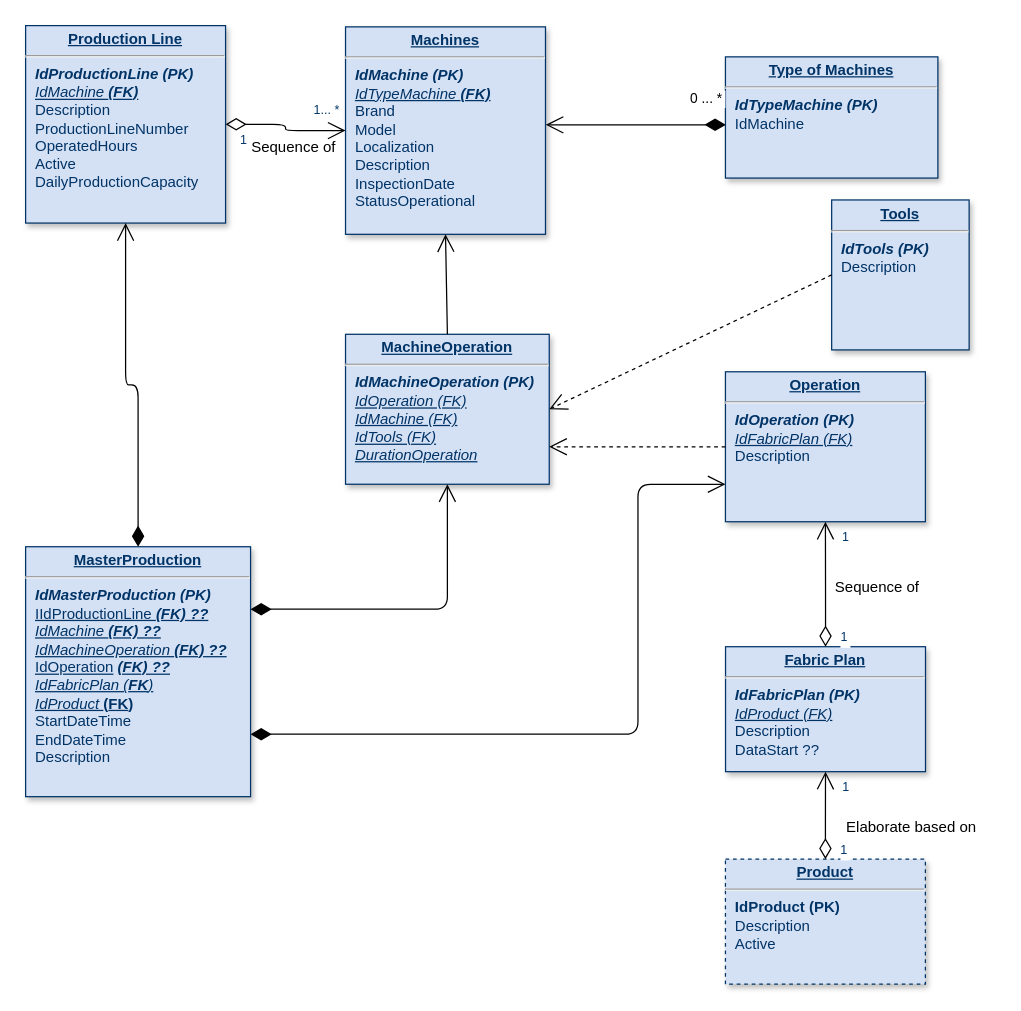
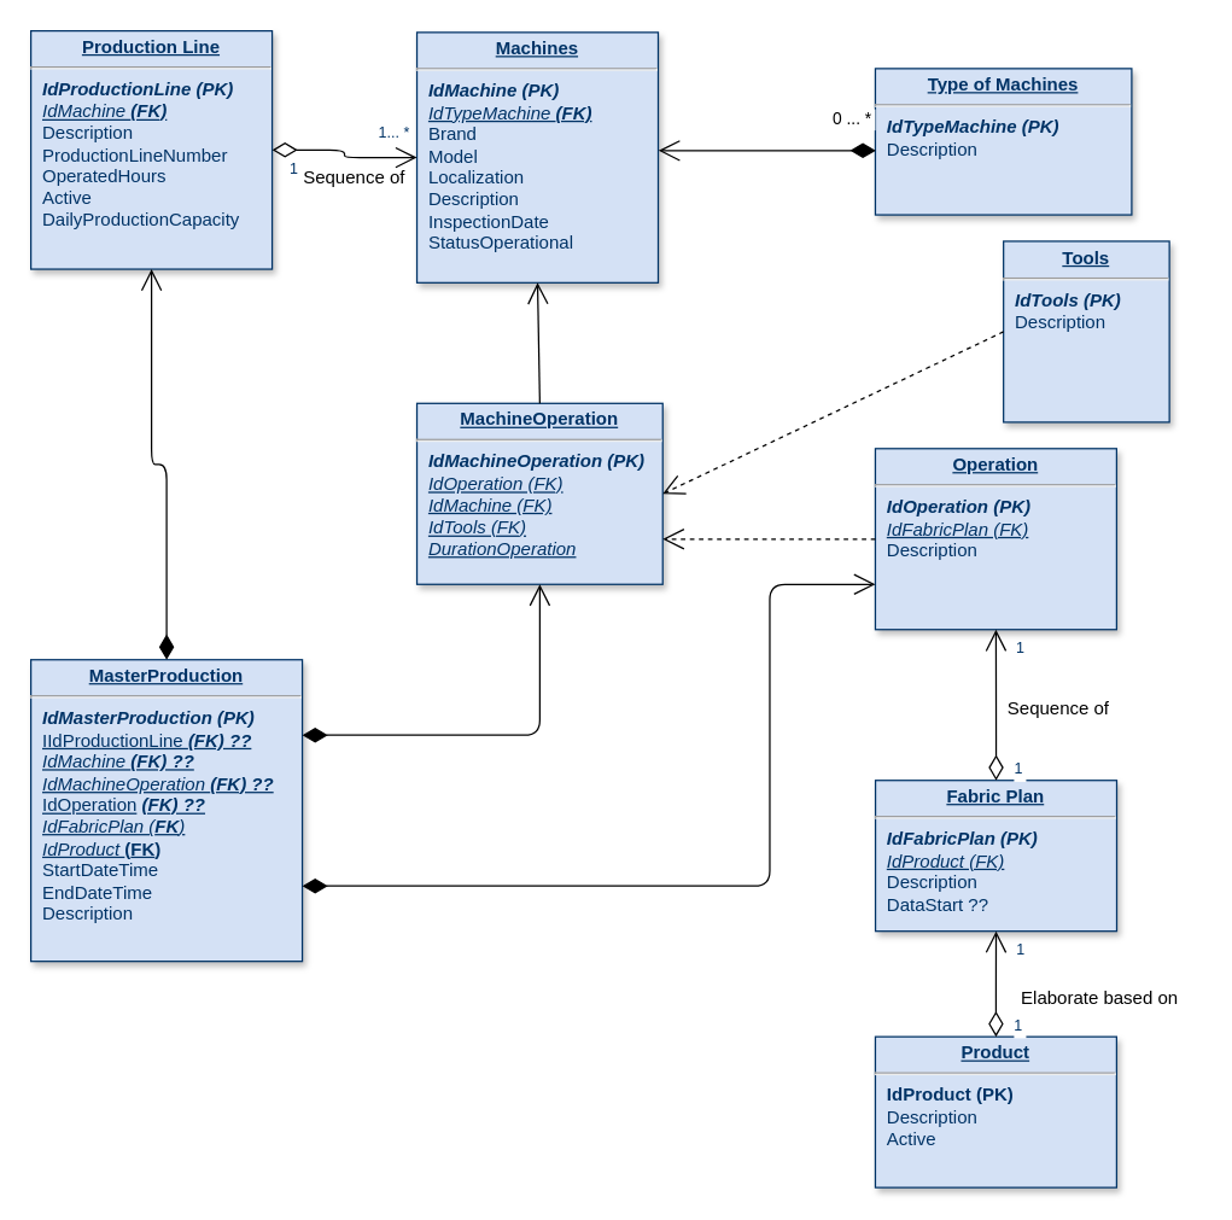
  <mxCell id="0" />
  <mxCell id="1" parent="0" />
  <mxCell id="2" value="&lt;p style=&quot;margin: 0px ; margin-top: 4px ; text-align: center ; text-decoration: underline&quot;&gt;&lt;strong&gt;Operation&lt;/strong&gt;&lt;/p&gt;&lt;hr&gt;&lt;p style=&quot;margin: 0px ; margin-left: 8px&quot;&gt;&lt;b&gt;&lt;i&gt;IdOperation (PK)&lt;/i&gt;&lt;/b&gt;&lt;/p&gt;&lt;p style=&quot;margin: 0px ; margin-left: 8px&quot;&gt;&lt;span&gt;&lt;i&gt;&lt;u&gt;IdFabricPlan (FK)&lt;/u&gt;&lt;/i&gt;&lt;/span&gt;&lt;/p&gt;&lt;p style=&quot;margin: 0px ; margin-left: 8px&quot;&gt;&lt;span&gt;Description&lt;/span&gt;&lt;/p&gt;" style="verticalAlign=top;align=left;overflow=fill;fontSize=12;fontFamily=Helvetica;html=1;strokeColor=#003366;shadow=1;fillColor=#D4E1F5;fontColor=#003366" parent="1" vertex="1"><mxGeometry x="580" y="297" width="160" height="120" as="geometry" /></mxCell>
  <mxCell id="3" value="&lt;p style=&quot;margin: 0px ; margin-top: 4px ; text-align: center ; text-decoration: underline&quot;&gt;&lt;strong&gt;MachineOperation&lt;/strong&gt;&lt;/p&gt;&lt;hr&gt;&lt;p style=&quot;margin: 0px ; margin-left: 8px&quot;&gt;&lt;i&gt;&lt;b&gt;IdMachineOperation (PK)&lt;/b&gt;&lt;/i&gt;&lt;br&gt;&lt;i&gt;&lt;u&gt;IdOperation (FK)&lt;/u&gt;&lt;/i&gt;&lt;/p&gt;&lt;p style=&quot;margin: 0px ; margin-left: 8px&quot;&gt;&lt;i&gt;&lt;u&gt;IdMachine (FK)&lt;/u&gt;&lt;/i&gt;&lt;/p&gt;&lt;p style=&quot;margin: 0px ; margin-left: 8px&quot;&gt;&lt;i&gt;&lt;u&gt;IdTools (FK)&lt;/u&gt;&lt;/i&gt;&lt;i&gt;&lt;u&gt;&lt;br&gt;&lt;/u&gt;&lt;/i&gt;&lt;/p&gt;&lt;p style=&quot;margin: 0px ; margin-left: 8px&quot;&gt;&lt;i&gt;&lt;u&gt;DurationOperation&lt;/u&gt;&lt;/i&gt;&lt;/p&gt;" style="verticalAlign=top;align=left;overflow=fill;fontSize=12;fontFamily=Helvetica;html=1;strokeColor=#003366;shadow=1;fillColor=#D4E1F5;fontColor=#003366" parent="1" vertex="1"><mxGeometry x="276" y="267" width="163" height="120" as="geometry" /></mxCell>
- <mxCell id="4" value="&lt;p style=&quot;margin: 0px ; margin-top: 4px ; text-align: center ; text-decoration: underline&quot;&gt;&lt;strong&gt;Type of Machines&lt;/strong&gt;&lt;/p&gt;&lt;hr&gt;&lt;p style=&quot;margin: 0px ; margin-left: 8px&quot;&gt;&lt;b&gt;&lt;i&gt;IdTypeMachine (PK)&lt;/i&gt;&lt;/b&gt;&lt;br&gt;&lt;/p&gt;&lt;p style=&quot;margin: 0px ; margin-left: 8px&quot;&gt;IdMachine&lt;/p&gt;" style="verticalAlign=top;align=left;overflow=fill;fontSize=12;fontFamily=Helvetica;html=1;strokeColor=#003366;shadow=1;fillColor=#D4E1F5;fontColor=#003366" parent="1" vertex="1"><mxGeometry x="580" y="45" width="170" height="97" as="geometry" /></mxCell>
+ <mxCell id="4" value="&lt;p style=&quot;margin: 0px ; margin-top: 4px ; text-align: center ; text-decoration: underline&quot;&gt;&lt;strong&gt;Type of Machines&lt;/strong&gt;&lt;/p&gt;&lt;hr&gt;&lt;p style=&quot;margin: 0px ; margin-left: 8px&quot;&gt;&lt;b&gt;&lt;i&gt;IdTypeMachine (PK)&lt;/i&gt;&lt;/b&gt;&lt;br&gt;&lt;/p&gt;&lt;p style=&quot;margin: 0px ; margin-left: 8px&quot;&gt;Description&lt;/p&gt;" style="verticalAlign=top;align=left;overflow=fill;fontSize=12;fontFamily=Helvetica;html=1;strokeColor=#003366;shadow=1;fillColor=#D4E1F5;fontColor=#003366" parent="1" vertex="1"><mxGeometry x="580" y="45" width="170" height="97" as="geometry" /></mxCell>
  <mxCell id="5" value="&lt;p style=&quot;margin: 0px ; margin-top: 4px ; text-align: center ; text-decoration: underline&quot;&gt;&lt;strong&gt;Machines&lt;/strong&gt;&lt;/p&gt;&lt;hr&gt;&lt;p style=&quot;margin: 0px ; margin-left: 8px&quot;&gt;&lt;b&gt;&lt;i&gt;IdMachine (PK)&lt;/i&gt;&lt;/b&gt;&lt;/p&gt;&lt;p style=&quot;margin: 0px ; margin-left: 8px&quot;&gt;&lt;u&gt;&lt;i&gt;IdTypeMachine&amp;nbsp;&lt;b&gt;(FK)&lt;/b&gt;&lt;/i&gt;&lt;/u&gt;&lt;/p&gt;&lt;p style=&quot;margin: 0px ; margin-left: 8px&quot;&gt;Brand&lt;/p&gt;&lt;p style=&quot;margin: 0px ; margin-left: 8px&quot;&gt;Model&lt;/p&gt;&lt;p style=&quot;margin: 0px ; margin-left: 8px&quot;&gt;Localization&lt;/p&gt;&lt;p style=&quot;margin: 0px ; margin-left: 8px&quot;&gt;Description&lt;/p&gt;&lt;p style=&quot;margin: 0px ; margin-left: 8px&quot;&gt;InspectionDate&lt;/p&gt;&lt;p style=&quot;margin: 0px ; margin-left: 8px&quot;&gt;StatusOperational&lt;/p&gt;" style="verticalAlign=top;align=left;overflow=fill;fontSize=12;fontFamily=Helvetica;html=1;strokeColor=#003366;shadow=1;fillColor=#D4E1F5;fontColor=#003366" parent="1" vertex="1"><mxGeometry x="276" y="21" width="160" height="166" as="geometry" /></mxCell>
  <mxCell id="6" value="&lt;p style=&quot;margin: 0px ; margin-top: 4px ; text-align: center ; text-decoration: underline&quot;&gt;&lt;strong&gt;Fabric Plan&lt;/strong&gt;&lt;/p&gt;&lt;hr&gt;&lt;p style=&quot;margin: 0px ; margin-left: 8px&quot;&gt;&lt;b&gt;&lt;i&gt;IdFabricPlan (PK)&lt;/i&gt;&lt;/b&gt;&lt;/p&gt;&lt;p style=&quot;margin: 0px ; margin-left: 8px&quot;&gt;&lt;i&gt;&lt;u&gt;IdProduct (FK)&lt;/u&gt;&lt;/i&gt;&lt;b&gt;&lt;i&gt;&lt;br&gt;&lt;/i&gt;&lt;/b&gt;&lt;/p&gt;&lt;p style=&quot;margin: 0px ; margin-left: 8px&quot;&gt;Description&lt;/p&gt;&lt;p style=&quot;margin: 0px ; margin-left: 8px&quot;&gt;DataStart ??&lt;/p&gt;" style="verticalAlign=top;align=left;overflow=fill;fontSize=12;fontFamily=Helvetica;html=1;strokeColor=#003366;shadow=1;fillColor=#D4E1F5;fontColor=#003366" parent="1" vertex="1"><mxGeometry x="580.08" y="517.005" width="160" height="100" as="geometry" /></mxCell>
  <mxCell id="7" value="&lt;p style=&quot;margin: 0px ; margin-top: 4px ; text-align: center ; text-decoration: underline&quot;&gt;&lt;strong&gt;Production Line&lt;/strong&gt;&lt;/p&gt;&lt;hr&gt;&lt;p style=&quot;margin: 0px ; margin-left: 8px&quot;&gt;&lt;b&gt;&lt;i&gt;IdProductionLine (PK)&lt;/i&gt;&lt;/b&gt;&lt;/p&gt;&lt;p style=&quot;margin: 0px ; margin-left: 8px&quot;&gt;&lt;i&gt;&lt;u&gt;IdMachine &lt;/u&gt;&lt;/i&gt;&lt;b&gt;&lt;i&gt;&lt;u&gt;(FK)&lt;/u&gt;&lt;/i&gt;&lt;/b&gt;&lt;/p&gt;&lt;p style=&quot;margin: 0px ; margin-left: 8px&quot;&gt;&lt;span&gt;Description&lt;/span&gt;&lt;/p&gt;&lt;p style=&quot;margin: 0px ; margin-left: 8px&quot;&gt;ProductionLineNumber&lt;/p&gt;&lt;p style=&quot;margin: 0px ; margin-left: 8px&quot;&gt;&lt;span&gt;OperatedHours&lt;/span&gt;&lt;/p&gt;&lt;p style=&quot;margin: 0px ; margin-left: 8px&quot;&gt;Active&lt;/p&gt;&lt;p style=&quot;margin: 0px ; margin-left: 8px&quot;&gt;DailyProductionCapacity&lt;/p&gt;" style="verticalAlign=top;align=left;overflow=fill;fontSize=12;fontFamily=Helvetica;html=1;strokeColor=#003366;shadow=1;fillColor=#D4E1F5;fontColor=#003366" parent="1" vertex="1"><mxGeometry x="20" y="20" width="160" height="158" as="geometry" /></mxCell>
  <mxCell id="8" value="&lt;p style=&quot;margin: 0px ; margin-top: 4px ; text-align: center ; text-decoration: underline&quot;&gt;&lt;strong&gt;MasterProduction&lt;/strong&gt;&lt;/p&gt;&lt;hr&gt;&lt;p style=&quot;margin: 0px ; margin-left: 8px&quot;&gt;&lt;b&gt;&lt;i&gt;IdMasterProduction (PK)&lt;/i&gt;&lt;/b&gt;&lt;/p&gt;&lt;p style=&quot;margin: 0px ; margin-left: 8px&quot;&gt;&lt;u&gt;IIdProductionLine &lt;/u&gt;&lt;b style=&quot;font-style: italic&quot;&gt;&lt;u&gt;(FK) ??&lt;/u&gt;&lt;/b&gt;&lt;i&gt;&lt;u&gt;&lt;br&gt;&lt;/u&gt;&lt;/i&gt;&lt;/p&gt;&lt;p style=&quot;margin: 0px 0px 0px 8px&quot;&gt;&lt;i&gt;&lt;u&gt;IdMachine&amp;nbsp;&lt;/u&gt;&lt;/i&gt;&lt;b&gt;&lt;i&gt;&lt;u&gt;(FK) ??&lt;/u&gt;&lt;/i&gt;&lt;/b&gt;&lt;/p&gt;&lt;p style=&quot;margin: 0px 0px 0px 8px&quot;&gt;&lt;u&gt;&lt;i&gt;IdMachineOperation&amp;nbsp;&lt;b&gt;(FK) ??&lt;/b&gt;&lt;/i&gt;&lt;/u&gt;&lt;b&gt;&lt;i&gt;&lt;u&gt;&lt;br&gt;&lt;/u&gt;&lt;/i&gt;&lt;/b&gt;&lt;/p&gt;&lt;p style=&quot;margin: 0px 0px 0px 8px&quot;&gt;&lt;u&gt;IdOperation&lt;/u&gt;&lt;b style=&quot;font-style: italic&quot;&gt; &lt;u&gt;(FK) ??&lt;/u&gt;&lt;/b&gt;&lt;/p&gt;&lt;p style=&quot;margin: 0px 0px 0px 8px&quot;&gt;&lt;i&gt;&lt;u&gt;IdFabricPlan (&lt;b&gt;FK&lt;/b&gt;)&lt;/u&gt;&lt;/i&gt;&lt;/p&gt;&lt;p style=&quot;margin: 0px 0px 0px 8px&quot;&gt;&lt;i&gt;&lt;u&gt;IdProduct &lt;/u&gt;&lt;/i&gt;&lt;b&gt;(&lt;u&gt;FK&lt;/u&gt;)&lt;/b&gt;&lt;/p&gt;&lt;p style=&quot;margin: 0px ; margin-left: 8px&quot;&gt;StartDateTime&lt;br&gt;EndDateTime&lt;br&gt;&lt;/p&gt;&lt;p style=&quot;margin: 0px 0px 0px 8px&quot;&gt;Description&lt;/p&gt;" style="verticalAlign=top;align=left;overflow=fill;fontSize=12;fontFamily=Helvetica;html=1;strokeColor=#003366;shadow=1;fillColor=#D4E1F5;fontColor=#003366" parent="1" vertex="1"><mxGeometry x="20" y="437" width="180" height="200" as="geometry" /></mxCell>
- <mxCell id="9" value="&lt;p style=&quot;margin: 0px ; margin-top: 4px ; text-align: center ; text-decoration: underline&quot;&gt;&lt;strong&gt;Product&lt;/strong&gt;&lt;/p&gt;&lt;hr&gt;&lt;p style=&quot;margin: 0px ; margin-left: 8px&quot;&gt;&lt;b&gt;IdProduct (PK)&lt;/b&gt;&lt;/p&gt;&lt;p style=&quot;margin: 0px ; margin-left: 8px&quot;&gt;Description&lt;/p&gt;&lt;p style=&quot;margin: 0px ; margin-left: 8px&quot;&gt;Active&lt;/p&gt;" style="verticalAlign=top;align=left;overflow=fill;fontSize=12;fontFamily=Helvetica;html=1;strokeColor=#003366;shadow=1;fillColor=#D4E1F5;fontColor=#003366;dashed=1;" parent="1" vertex="1"><mxGeometry x="580" y="687" width="160" height="100" as="geometry" /></mxCell>
+ <mxCell id="9" value="&lt;p style=&quot;margin: 0px ; margin-top: 4px ; text-align: center ; text-decoration: underline&quot;&gt;&lt;strong&gt;Product&lt;/strong&gt;&lt;/p&gt;&lt;hr&gt;&lt;p style=&quot;margin: 0px ; margin-left: 8px&quot;&gt;&lt;b&gt;IdProduct (PK)&lt;/b&gt;&lt;/p&gt;&lt;p style=&quot;margin: 0px ; margin-left: 8px&quot;&gt;Description&lt;/p&gt;&lt;p style=&quot;margin: 0px ; margin-left: 8px&quot;&gt;Active&lt;/p&gt;" style="verticalAlign=top;align=left;overflow=fill;fontSize=12;fontFamily=Helvetica;html=1;strokeColor=#003366;shadow=1;fillColor=#D4E1F5;fontColor=#003366" parent="1" vertex="1"><mxGeometry x="580" y="687" width="160" height="100" as="geometry" /></mxCell>
  <mxCell id="10" value="" style="endArrow=open;endSize=12;startArrow=diamondThin;startSize=14;startFill=0;edgeStyle=orthogonalEdgeStyle;entryX=0.5;entryY=1;entryDx=0;entryDy=0;exitX=0.5;exitY=0;exitDx=0;exitDy=0;" parent="1" source="9" target="6" edge="1"><mxGeometry x="389.36" y="400" as="geometry"><mxPoint x="590" y="547" as="sourcePoint" /><mxPoint x="529.36" y="397" as="targetPoint" /></mxGeometry></mxCell>
  <mxCell id="11" value="1" style="resizable=0;align=left;verticalAlign=top;labelBackgroundColor=#ffffff;fontSize=10;strokeColor=#003366;shadow=1;fillColor=#D4E1F5;fontColor=#003366" parent="10" connectable="0" vertex="1"><mxGeometry x="-1" relative="1" as="geometry"><mxPoint x="10.42" y="-20" as="offset" /></mxGeometry></mxCell>
  <mxCell id="12" value="1" style="resizable=0;align=right;verticalAlign=top;labelBackgroundColor=#ffffff;fontSize=10;strokeColor=#003366;shadow=1;fillColor=#D4E1F5;fontColor=#003366" parent="10" connectable="0" vertex="1"><mxGeometry x="1" relative="1" as="geometry"><mxPoint x="20.42" y="0.04" as="offset" /></mxGeometry></mxCell>
  <mxCell id="13" value="" style="endArrow=open;endSize=12;startArrow=diamondThin;startSize=14;startFill=0;edgeStyle=orthogonalEdgeStyle" parent="1" source="7" target="5" edge="1"><mxGeometry x="620" y="340" as="geometry"><mxPoint x="600" y="337" as="sourcePoint" /><mxPoint x="760" y="337" as="targetPoint" /></mxGeometry></mxCell>
  <mxCell id="14" value="1" style="resizable=0;align=left;verticalAlign=top;labelBackgroundColor=#ffffff;fontSize=10;strokeColor=#003366;shadow=1;fillColor=#D4E1F5;fontColor=#003366" parent="13" connectable="0" vertex="1"><mxGeometry x="-1" relative="1" as="geometry"><mxPoint x="10" as="offset" /></mxGeometry></mxCell>
  <mxCell id="15" value="1... *" style="resizable=0;align=right;verticalAlign=top;labelBackgroundColor=#ffffff;fontSize=10;strokeColor=#003366;shadow=1;fillColor=#D4E1F5;fontColor=#003366" parent="13" connectable="0" vertex="1"><mxGeometry x="1" relative="1" as="geometry"><mxPoint x="-3.5" y="-28.5" as="offset" /></mxGeometry></mxCell>
  <mxCell id="16" value="0 ... *" style="endArrow=open;endSize=12;startArrow=diamondThin;startSize=14;startFill=1;edgeStyle=orthogonalEdgeStyle;align=left;verticalAlign=bottom;entryX=1;entryY=0.5;entryDx=0;entryDy=0;exitX=0;exitY=0.551;exitDx=0;exitDy=0;exitPerimeter=0;" parent="1" edge="1"><mxGeometry x="-0.581" y="-12" relative="1" as="geometry"><mxPoint x="580.2" y="99.4" as="sourcePoint" /><mxPoint x="436.2" y="99.4" as="targetPoint" /><mxPoint as="offset" /><Array as="points" /></mxGeometry></mxCell>
  <mxCell id="17" value="Sequence of" style="text;html=1;resizable=0;points=[];autosize=1;align=left;verticalAlign=top;spacingTop=-4;" parent="1" vertex="1"><mxGeometry x="199" y="108" width="80" height="20" as="geometry" /></mxCell>
  <mxCell id="18" value="Elaborate based on" style="text;html=1;resizable=0;points=[];autosize=1;align=left;verticalAlign=top;spacingTop=-4;" parent="1" vertex="1"><mxGeometry x="675" y="652" width="120" height="20" as="geometry" /></mxCell>
  <mxCell id="19" value="" style="endArrow=open;endSize=12;dashed=1;entryX=1;entryY=0.75;entryDx=0;entryDy=0;exitX=0;exitY=0.5;exitDx=0;exitDy=0;" parent="1" source="2" target="3" edge="1"><mxGeometry x="57" y="41.5" as="geometry"><mxPoint x="470" y="227" as="sourcePoint" /><mxPoint x="523" y="359.5" as="targetPoint" /></mxGeometry></mxCell>
  <mxCell id="20" value="" style="endArrow=open;endSize=12;exitX=0.5;exitY=0;exitDx=0;exitDy=0;entryX=0.5;entryY=1;entryDx=0;entryDy=0;" parent="1" source="3" target="5" edge="1"><mxGeometry x="64.5" y="-36" as="geometry"><mxPoint x="530.5" y="137" as="sourcePoint" /><mxPoint x="530" y="282" as="targetPoint" /></mxGeometry></mxCell>
  <mxCell id="21" value="" style="endArrow=open;endSize=12;startArrow=diamondThin;startSize=14;startFill=0;edgeStyle=orthogonalEdgeStyle;entryX=0.5;entryY=1;entryDx=0;entryDy=0;exitX=0.5;exitY=0;exitDx=0;exitDy=0;" parent="1" source="6" target="2" edge="1"><mxGeometry x="256.36" y="215" as="geometry"><mxPoint x="410" y="477" as="sourcePoint" /><mxPoint x="526.882" y="431.647" as="targetPoint" /><Array as="points"><mxPoint x="660" y="477" /><mxPoint x="660" y="477" /></Array></mxGeometry></mxCell>
  <mxCell id="22" value="1" style="resizable=0;align=left;verticalAlign=top;labelBackgroundColor=#ffffff;fontSize=10;strokeColor=#003366;shadow=1;fillColor=#D4E1F5;fontColor=#003366" parent="21" connectable="0" vertex="1"><mxGeometry x="-1" relative="1" as="geometry"><mxPoint x="10.42" y="-20" as="offset" /></mxGeometry></mxCell>
  <mxCell id="23" value="1" style="resizable=0;align=right;verticalAlign=top;labelBackgroundColor=#ffffff;fontSize=10;strokeColor=#003366;shadow=1;fillColor=#D4E1F5;fontColor=#003366" parent="21" connectable="0" vertex="1"><mxGeometry x="1" relative="1" as="geometry"><mxPoint x="20.42" y="0.04" as="offset" /></mxGeometry></mxCell>
  <mxCell id="24" value="Sequence of" style="text;html=1;resizable=0;points=[];autosize=1;align=left;verticalAlign=top;spacingTop=-4;" parent="1" vertex="1"><mxGeometry x="666" y="460" width="80" height="20" as="geometry" /></mxCell>
  <mxCell id="25" value="" style="endArrow=open;endSize=12;startArrow=diamondThin;startSize=14;startFill=1;edgeStyle=orthogonalEdgeStyle;align=left;verticalAlign=bottom;entryX=0.5;entryY=1;entryDx=0;entryDy=0;exitX=0.5;exitY=0;exitDx=0;exitDy=0;" parent="1" source="8" target="7" edge="1"><mxGeometry x="-0.581" y="-12" relative="1" as="geometry"><mxPoint x="224.2" y="306.9" as="sourcePoint" /><mxPoint x="80.2" y="306.9" as="targetPoint" /><mxPoint as="offset" /><Array as="points" /></mxGeometry></mxCell>
  <mxCell id="26" value="" style="endArrow=open;endSize=12;startArrow=diamondThin;startSize=14;startFill=1;edgeStyle=orthogonalEdgeStyle;align=left;verticalAlign=bottom;entryX=0.5;entryY=1;entryDx=0;entryDy=0;exitX=1;exitY=0.25;exitDx=0;exitDy=0;" parent="1" source="8" target="3" edge="1"><mxGeometry x="-0.581" y="-12" relative="1" as="geometry"><mxPoint x="343.2" y="506.9" as="sourcePoint" /><mxPoint x="199.2" y="506.9" as="targetPoint" /><mxPoint as="offset" /><Array as="points" /></mxGeometry></mxCell>
  <mxCell id="27" value="" style="endArrow=open;endSize=12;startArrow=diamondThin;startSize=14;startFill=1;edgeStyle=orthogonalEdgeStyle;align=left;verticalAlign=bottom;entryX=0;entryY=0.75;entryDx=0;entryDy=0;exitX=1;exitY=0.75;exitDx=0;exitDy=0;" parent="1" source="8" target="2" edge="1"><mxGeometry x="-0.581" y="-12" relative="1" as="geometry"><mxPoint x="374.2" y="641.4" as="sourcePoint" /><mxPoint x="230.2" y="641.4" as="targetPoint" /><mxPoint as="offset" /><Array as="points"><mxPoint x="510" y="587" /><mxPoint x="510" y="387" /></Array></mxGeometry></mxCell>
  <mxCell id="28" value="&lt;p style=&quot;margin: 0px ; margin-top: 4px ; text-align: center ; text-decoration: underline&quot;&gt;&lt;strong&gt;Tools&lt;/strong&gt;&lt;/p&gt;&lt;hr&gt;&lt;p style=&quot;margin: 0px ; margin-left: 8px&quot;&gt;&lt;b&gt;&lt;i&gt;IdTools (PK)&lt;/i&gt;&lt;/b&gt;&lt;/p&gt;&lt;p style=&quot;margin: 0px ; margin-left: 8px&quot;&gt;&lt;span&gt;Description&lt;/span&gt;&lt;/p&gt;" style="verticalAlign=top;align=left;overflow=fill;fontSize=12;fontFamily=Helvetica;html=1;strokeColor=#003366;shadow=1;fillColor=#D4E1F5;fontColor=#003366" parent="1" vertex="1"><mxGeometry x="665" y="159.5" width="110" height="120" as="geometry" /></mxCell>
  <mxCell id="29" value="" style="endArrow=open;endSize=12;dashed=1;exitX=0;exitY=0.5;exitDx=0;exitDy=0;entryX=1;entryY=0.5;entryDx=0;entryDy=0;" parent="1" source="28" target="3" edge="1"><mxGeometry x="255" y="-13.5" as="geometry"><mxPoint x="726" y="159.5" as="sourcePoint" /><mxPoint x="500" y="314.5" as="targetPoint" /></mxGeometry></mxCell>
